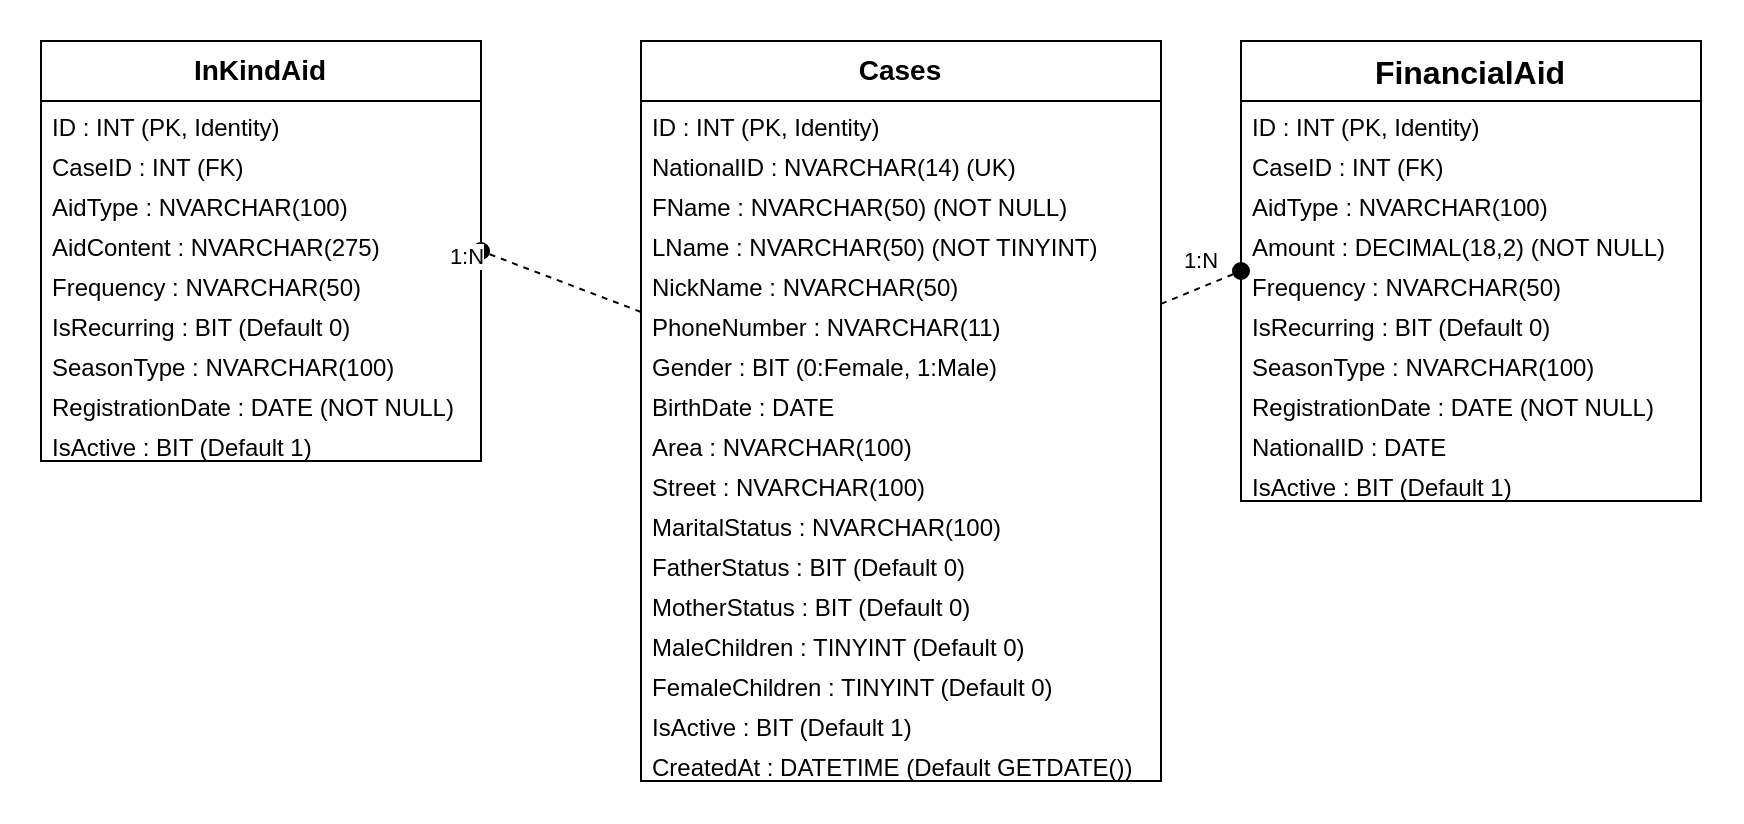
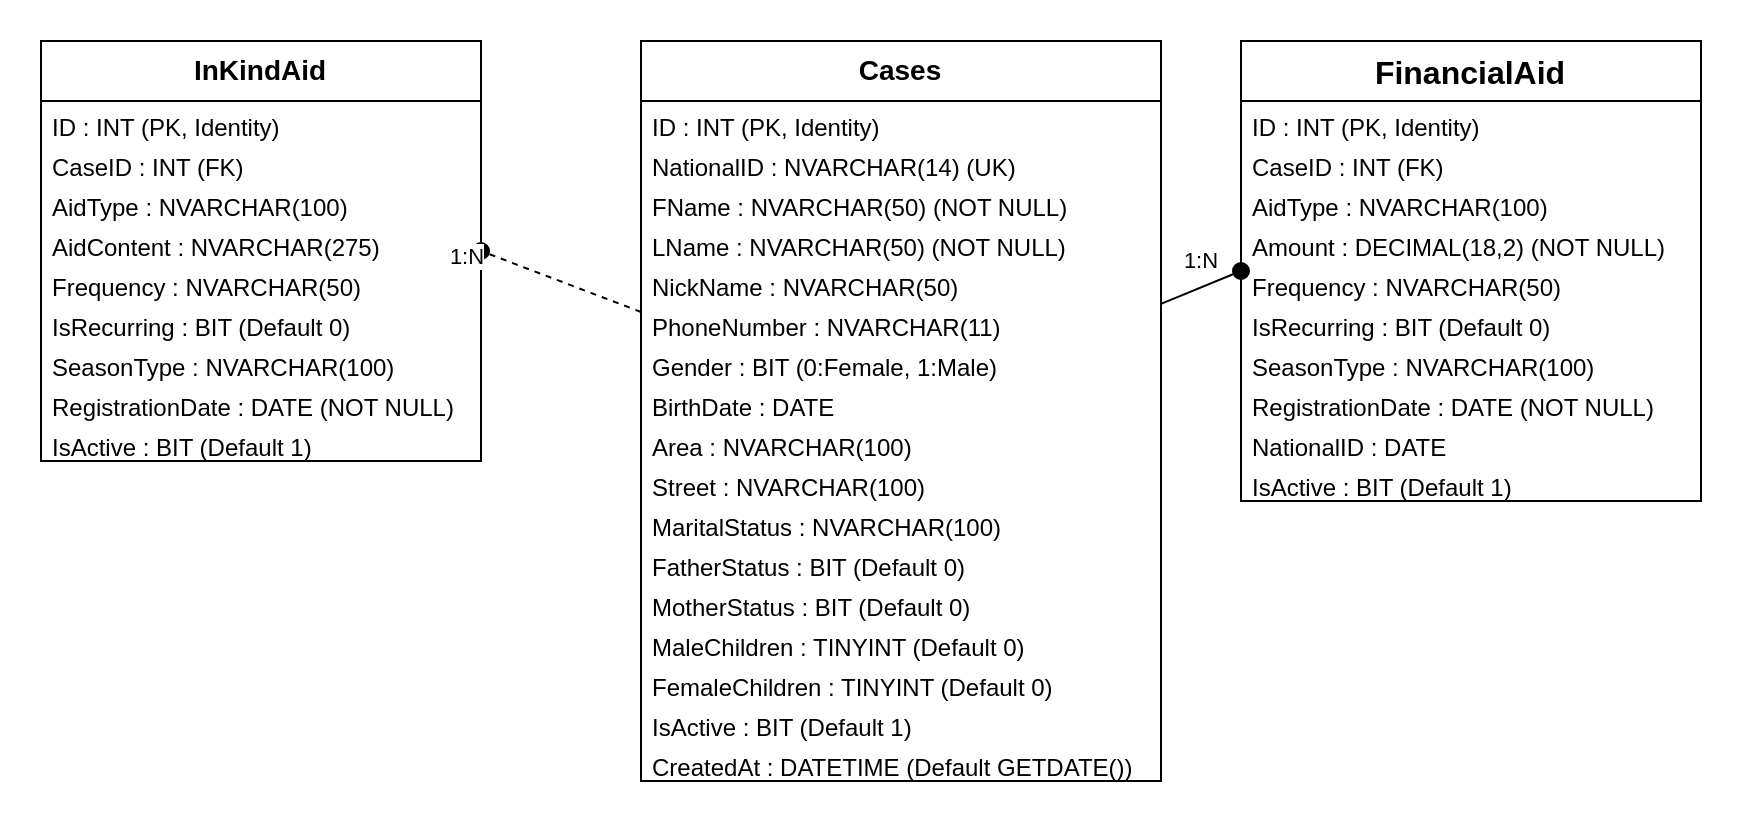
  <mxCell id="0" />
  <mxCell id="1" parent="0" />
  <mxCell id="2" value="Cases&#10;" style="swimlane;fontSize=14;fontStyle=1;align=center;verticalAlign=top;childLayout=stackLayout;horizontal=1;startSize=30;horizontalStack=0;resizeParent=1;resizeParentMax=0;resizeLast=0;collapsible=1;marginBottom=0;" parent="1" vertex="1"><mxGeometry x="320" y="20" width="260" height="370" as="geometry" /></mxCell>
  <mxCell id="3" value="ID : INT (PK, Identity)&#10;" style="text;strokeColor=none;fillColor=none;align=left;verticalAlign=top;spacingLeft=4;spacingRight=4;overflow=hidden;rotatable=0;points=[[0,0.5],[1,0.5]];portConstraint=eastwest;" parent="2" vertex="1"><mxGeometry y="30" width="260" height="20" as="geometry" /></mxCell>
  <mxCell id="4" value="NationalID : NVARCHAR(14) (UK)" style="text;strokeColor=none;fillColor=none;align=left;verticalAlign=top;spacingLeft=4;spacingRight=4;overflow=hidden;rotatable=0;points=[[0,0.5],[1,0.5]];portConstraint=eastwest;" parent="2" vertex="1"><mxGeometry y="50" width="260" height="20" as="geometry" /></mxCell>
  <mxCell id="5" value="FName : NVARCHAR(50) (NOT NULL)" style="text;strokeColor=none;fillColor=none;align=left;verticalAlign=top;spacingLeft=4;spacingRight=4;overflow=hidden;rotatable=0;points=[[0,0.5],[1,0.5]];portConstraint=eastwest;" parent="2" vertex="1"><mxGeometry y="70" width="260" height="20" as="geometry" /></mxCell>
- <mxCell id="6" value="LName : NVARCHAR(50) (NOT TINYINT)" style="text;strokeColor=none;fillColor=none;align=left;verticalAlign=top;spacingLeft=4;spacingRight=4;overflow=hidden;rotatable=0;points=[[0,0.5],[1,0.5]];portConstraint=eastwest;" parent="2" vertex="1"><mxGeometry y="90" width="260" height="20" as="geometry" /></mxCell>
+ <mxCell id="6" value="LName : NVARCHAR(50) (NOT NULL)" style="text;strokeColor=none;fillColor=none;align=left;verticalAlign=top;spacingLeft=4;spacingRight=4;overflow=hidden;rotatable=0;points=[[0,0.5],[1,0.5]];portConstraint=eastwest;" parent="2" vertex="1"><mxGeometry y="90" width="260" height="20" as="geometry" /></mxCell>
  <mxCell id="7" value="NickName : NVARCHAR(50)" style="text;strokeColor=none;fillColor=none;align=left;verticalAlign=top;spacingLeft=4;spacingRight=4;overflow=hidden;rotatable=0;points=[[0,0.5],[1,0.5]];portConstraint=eastwest;" parent="2" vertex="1"><mxGeometry y="110" width="260" height="20" as="geometry" /></mxCell>
  <mxCell id="8" value="PhoneNumber : NVARCHAR(11)" style="text;strokeColor=none;fillColor=none;align=left;verticalAlign=top;spacingLeft=4;spacingRight=4;overflow=hidden;rotatable=0;points=[[0,0.5],[1,0.5]];portConstraint=eastwest;" parent="2" vertex="1"><mxGeometry y="130" width="260" height="20" as="geometry" /></mxCell>
  <mxCell id="9" value="Gender : BIT (0:Female, 1:Male)" style="text;strokeColor=none;fillColor=none;align=left;verticalAlign=top;spacingLeft=4;spacingRight=4;overflow=hidden;rotatable=0;points=[[0,0.5],[1,0.5]];portConstraint=eastwest;" parent="2" vertex="1"><mxGeometry y="150" width="260" height="20" as="geometry" /></mxCell>
  <mxCell id="10" value="BirthDate : DATE" style="text;strokeColor=none;fillColor=none;align=left;verticalAlign=top;spacingLeft=4;spacingRight=4;overflow=hidden;rotatable=0;points=[[0,0.5],[1,0.5]];portConstraint=eastwest;" parent="2" vertex="1"><mxGeometry y="170" width="260" height="20" as="geometry" /></mxCell>
  <mxCell id="11" value="Area : NVARCHAR(100)" style="text;strokeColor=none;fillColor=none;align=left;verticalAlign=top;spacingLeft=4;spacingRight=4;overflow=hidden;rotatable=0;points=[[0,0.5],[1,0.5]];portConstraint=eastwest;" parent="2" vertex="1"><mxGeometry y="190" width="260" height="20" as="geometry" /></mxCell>
  <mxCell id="12" value="Street : NVARCHAR(100)" style="text;strokeColor=none;fillColor=none;align=left;verticalAlign=top;spacingLeft=4;spacingRight=4;overflow=hidden;rotatable=0;points=[[0,0.5],[1,0.5]];portConstraint=eastwest;" parent="2" vertex="1"><mxGeometry y="210" width="260" height="20" as="geometry" /></mxCell>
  <mxCell id="13" value="MaritalStatus : NVARCHAR(100)" style="text;strokeColor=none;fillColor=none;align=left;verticalAlign=top;spacingLeft=4;spacingRight=4;overflow=hidden;rotatable=0;points=[[0,0.5],[1,0.5]];portConstraint=eastwest;" parent="2" vertex="1"><mxGeometry y="230" width="260" height="20" as="geometry" /></mxCell>
  <mxCell id="14" value="FatherStatus : BIT (Default 0)" style="text;strokeColor=none;fillColor=none;align=left;verticalAlign=top;spacingLeft=4;spacingRight=4;overflow=hidden;rotatable=0;points=[[0,0.5],[1,0.5]];portConstraint=eastwest;" parent="2" vertex="1"><mxGeometry y="250" width="260" height="20" as="geometry" /></mxCell>
  <mxCell id="15" value="MotherStatus : BIT (Default 0)" style="text;strokeColor=none;fillColor=none;align=left;verticalAlign=top;spacingLeft=4;spacingRight=4;overflow=hidden;rotatable=0;points=[[0,0.5],[1,0.5]];portConstraint=eastwest;" parent="2" vertex="1"><mxGeometry y="270" width="260" height="20" as="geometry" /></mxCell>
  <mxCell id="16" value="MaleChildren : TINYINT (Default 0)" style="text;strokeColor=none;fillColor=none;align=left;verticalAlign=top;spacingLeft=4;spacingRight=4;overflow=hidden;rotatable=0;points=[[0,0.5],[1,0.5]];portConstraint=eastwest;" parent="2" vertex="1"><mxGeometry y="290" width="260" height="20" as="geometry" /></mxCell>
  <mxCell id="17" value="FemaleChildren : TINYINT (Default 0)" style="text;strokeColor=none;fillColor=none;align=left;verticalAlign=top;spacingLeft=4;spacingRight=4;overflow=hidden;rotatable=0;points=[[0,0.5],[1,0.5]];portConstraint=eastwest;" parent="2" vertex="1"><mxGeometry y="310" width="260" height="20" as="geometry" /></mxCell>
  <mxCell id="18" value="IsActive : BIT (Default 1)" style="text;strokeColor=none;fillColor=none;align=left;verticalAlign=top;spacingLeft=4;spacingRight=4;overflow=hidden;rotatable=0;points=[[0,0.5],[1,0.5]];portConstraint=eastwest;" parent="2" vertex="1"><mxGeometry y="330" width="260" height="20" as="geometry" /></mxCell>
  <mxCell id="19" value="CreatedAt : DATETIME (Default GETDATE())" style="text;strokeColor=none;fillColor=none;align=left;verticalAlign=top;spacingLeft=4;spacingRight=4;overflow=hidden;rotatable=0;points=[[0,0.5],[1,0.5]];portConstraint=eastwest;" parent="2" vertex="1"><mxGeometry y="350" width="260" height="20" as="geometry" /></mxCell>
  <mxCell id="20" value="FinancialAid&#10;" style="swimlane;fontSize=16;fontStyle=1;align=center;verticalAlign=top;childLayout=stackLayout;horizontal=1;startSize=30;horizontalStack=0;resizeParent=1;resizeParentMax=0;resizeLast=0;collapsible=1;marginBottom=0;" parent="1" vertex="1"><mxGeometry x="620" y="20" width="230" height="230" as="geometry" /></mxCell>
  <mxCell id="21" value="ID : INT (PK, Identity)" style="text;strokeColor=none;fillColor=none;align=left;verticalAlign=top;spacingLeft=4;spacingRight=4;overflow=hidden;rotatable=0;points=[[0,0.5],[1,0.5]];portConstraint=eastwest;" parent="20" vertex="1"><mxGeometry y="30" width="230" height="20" as="geometry" /></mxCell>
  <mxCell id="22" value="CaseID : INT (FK)" style="text;strokeColor=none;fillColor=none;align=left;verticalAlign=top;spacingLeft=4;spacingRight=4;overflow=hidden;rotatable=0;points=[[0,0.5],[1,0.5]];portConstraint=eastwest;" parent="20" vertex="1"><mxGeometry y="50" width="230" height="20" as="geometry" /></mxCell>
  <mxCell id="23" value="AidType : NVARCHAR(100)" style="text;strokeColor=none;fillColor=none;align=left;verticalAlign=top;spacingLeft=4;spacingRight=4;overflow=hidden;rotatable=0;points=[[0,0.5],[1,0.5]];portConstraint=eastwest;" parent="20" vertex="1"><mxGeometry y="70" width="230" height="20" as="geometry" /></mxCell>
  <mxCell id="24" value="Amount : DECIMAL(18,2) (NOT NULL)" style="text;strokeColor=none;fillColor=none;align=left;verticalAlign=top;spacingLeft=4;spacingRight=4;overflow=hidden;rotatable=0;points=[[0,0.5],[1,0.5]];portConstraint=eastwest;" parent="20" vertex="1"><mxGeometry y="90" width="230" height="20" as="geometry" /></mxCell>
  <mxCell id="25" value="Frequency : NVARCHAR(50)" style="text;strokeColor=none;fillColor=none;align=left;verticalAlign=top;spacingLeft=4;spacingRight=4;overflow=hidden;rotatable=0;points=[[0,0.5],[1,0.5]];portConstraint=eastwest;" parent="20" vertex="1"><mxGeometry y="110" width="230" height="20" as="geometry" /></mxCell>
  <mxCell id="26" value="IsRecurring : BIT (Default 0)" style="text;strokeColor=none;fillColor=none;align=left;verticalAlign=top;spacingLeft=4;spacingRight=4;overflow=hidden;rotatable=0;points=[[0,0.5],[1,0.5]];portConstraint=eastwest;" parent="20" vertex="1"><mxGeometry y="130" width="230" height="20" as="geometry" /></mxCell>
  <mxCell id="27" value="SeasonType : NVARCHAR(100)" style="text;strokeColor=none;fillColor=none;align=left;verticalAlign=top;spacingLeft=4;spacingRight=4;overflow=hidden;rotatable=0;points=[[0,0.5],[1,0.5]];portConstraint=eastwest;" parent="20" vertex="1"><mxGeometry y="150" width="230" height="20" as="geometry" /></mxCell>
  <mxCell id="28" value="RegistrationDate : DATE (NOT NULL)" style="text;strokeColor=none;fillColor=none;align=left;verticalAlign=top;spacingLeft=4;spacingRight=4;overflow=hidden;rotatable=0;points=[[0,0.5],[1,0.5]];portConstraint=eastwest;" parent="20" vertex="1"><mxGeometry y="170" width="230" height="20" as="geometry" /></mxCell>
  <mxCell id="29" value="NationalID : DATE" style="text;strokeColor=none;fillColor=none;align=left;verticalAlign=top;spacingLeft=4;spacingRight=4;overflow=hidden;rotatable=0;points=[[0,0.5],[1,0.5]];portConstraint=eastwest;" parent="20" vertex="1"><mxGeometry y="190" width="230" height="20" as="geometry" /></mxCell>
  <mxCell id="30" value="IsActive : BIT (Default 1)" style="text;strokeColor=none;fillColor=none;align=left;verticalAlign=top;spacingLeft=4;spacingRight=4;overflow=hidden;rotatable=0;points=[[0,0.5],[1,0.5]];portConstraint=eastwest;" parent="20" vertex="1"><mxGeometry y="210" width="230" height="20" as="geometry" /></mxCell>
  <mxCell id="31" value="InKindAid" style="swimlane;fontSize=14;fontStyle=1;align=center;verticalAlign=top;childLayout=stackLayout;horizontal=1;startSize=30;horizontalStack=0;resizeParent=1;resizeParentMax=0;resizeLast=0;collapsible=1;marginBottom=0;" parent="1" vertex="1"><mxGeometry x="20" y="20" width="220" height="210" as="geometry" /></mxCell>
  <mxCell id="32" value="ID : INT (PK, Identity)" style="text;strokeColor=none;fillColor=none;align=left;verticalAlign=top;spacingLeft=4;spacingRight=4;overflow=hidden;rotatable=0;points=[[0,0.5],[1,0.5]];portConstraint=eastwest;" parent="31" vertex="1"><mxGeometry y="30" width="220" height="20" as="geometry" /></mxCell>
  <mxCell id="33" value="CaseID : INT (FK)" style="text;strokeColor=none;fillColor=none;align=left;verticalAlign=top;spacingLeft=4;spacingRight=4;overflow=hidden;rotatable=0;points=[[0,0.5],[1,0.5]];portConstraint=eastwest;" parent="31" vertex="1"><mxGeometry y="50" width="220" height="20" as="geometry" /></mxCell>
  <mxCell id="34" value="AidType : NVARCHAR(100)" style="text;strokeColor=none;fillColor=none;align=left;verticalAlign=top;spacingLeft=4;spacingRight=4;overflow=hidden;rotatable=0;points=[[0,0.5],[1,0.5]];portConstraint=eastwest;" parent="31" vertex="1"><mxGeometry y="70" width="220" height="20" as="geometry" /></mxCell>
  <mxCell id="35" value="AidContent : NVARCHAR(275)" style="text;strokeColor=none;fillColor=none;align=left;verticalAlign=top;spacingLeft=4;spacingRight=4;overflow=hidden;rotatable=0;points=[[0,0.5],[1,0.5]];portConstraint=eastwest;" parent="31" vertex="1"><mxGeometry y="90" width="220" height="20" as="geometry" /></mxCell>
  <mxCell id="36" value="Frequency : NVARCHAR(50)" style="text;strokeColor=none;fillColor=none;align=left;verticalAlign=top;spacingLeft=4;spacingRight=4;overflow=hidden;rotatable=0;points=[[0,0.5],[1,0.5]];portConstraint=eastwest;" parent="31" vertex="1"><mxGeometry y="110" width="220" height="20" as="geometry" /></mxCell>
  <mxCell id="37" value="IsRecurring : BIT (Default 0)" style="text;strokeColor=none;fillColor=none;align=left;verticalAlign=top;spacingLeft=4;spacingRight=4;overflow=hidden;rotatable=0;points=[[0,0.5],[1,0.5]];portConstraint=eastwest;" parent="31" vertex="1"><mxGeometry y="130" width="220" height="20" as="geometry" /></mxCell>
  <mxCell id="38" value="SeasonType : NVARCHAR(100)" style="text;strokeColor=none;fillColor=none;align=left;verticalAlign=top;spacingLeft=4;spacingRight=4;overflow=hidden;rotatable=0;points=[[0,0.5],[1,0.5]];portConstraint=eastwest;" parent="31" vertex="1"><mxGeometry y="150" width="220" height="20" as="geometry" /></mxCell>
  <mxCell id="39" value="RegistrationDate : DATE (NOT NULL)" style="text;strokeColor=none;fillColor=none;align=left;verticalAlign=top;spacingLeft=4;spacingRight=4;overflow=hidden;rotatable=0;points=[[0,0.5],[1,0.5]];portConstraint=eastwest;" parent="31" vertex="1"><mxGeometry y="170" width="220" height="20" as="geometry" /></mxCell>
  <mxCell id="40" value="IsActive : BIT (Default 1)" style="text;strokeColor=none;fillColor=none;align=left;verticalAlign=top;spacingLeft=4;spacingRight=4;overflow=hidden;rotatable=0;points=[[0,0.5],[1,0.5]];portConstraint=eastwest;" parent="31" vertex="1"><mxGeometry y="190" width="220" height="20" as="geometry" /></mxCell>
- <mxCell id="41" value="" style="endArrow=oval;endFill=1;endSize=8;html=1;rounded=0;entryX=0;entryY=0.5;entryDx=0;entryDy=0;dashed=1;" parent="1" source="2" target="20" edge="1"><mxGeometry width="100" relative="1" as="geometry"><mxPoint x="520" y="120" as="sourcePoint" /><mxPoint x="620" y="120" as="targetPoint" /></mxGeometry></mxCell>
+ <mxCell id="41" value="" style="endArrow=oval;endFill=1;endSize=8;html=1;rounded=0;entryX=0;entryY=0.5;entryDx=0;entryDy=0;" parent="1" source="2" target="20" edge="1"><mxGeometry width="100" relative="1" as="geometry"><mxPoint x="520" y="120" as="sourcePoint" /><mxPoint x="620" y="120" as="targetPoint" /></mxGeometry></mxCell>
  <mxCell id="42" value="1:N" style="edgeLabel;html=1;align=center;verticalAlign=middle;resizable=0;points=[];" parent="41" vertex="1" connectable="0"><mxGeometry x="-0.2" relative="1" as="geometry"><mxPoint x="4" y="-15" as="offset" /></mxGeometry></mxCell>
  <mxCell id="43" value="" style="endArrow=oval;endFill=1;endSize=8;html=1;rounded=0;entryX=1;entryY=0.5;entryDx=0;entryDy=0;dashed=1;" parent="1" source="2" target="31" edge="1"><mxGeometry width="100" relative="1" as="geometry"><mxPoint x="320" y="120" as="sourcePoint" /><mxPoint x="220" y="120" as="targetPoint" /></mxGeometry></mxCell>
  <mxCell id="44" value="1:N" style="edgeLabel;html=1;align=center;verticalAlign=middle;resizable=0;points=[];" parent="43" vertex="1" connectable="0"><mxGeometry x="0.2" relative="1" as="geometry"><mxPoint x="-40" y="-10" as="offset" /></mxGeometry></mxCell>
